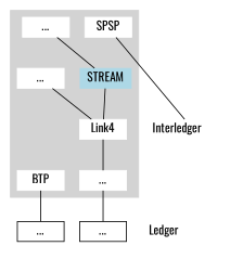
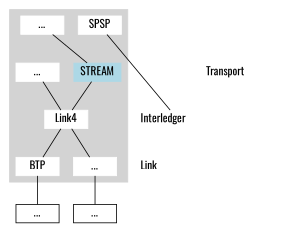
  graph {
    fontname=Oswald
    newrank=true
    node [fontname=Oswald shape=box style=filled]
    edge [fontname=Oswald]
    n1 [color=white height=.1 label=SPSP]
    n2 [color=white height=.1 label="..."]
+   n3 [height=.1 label="Transport\l" shape=plaintext width=1.5 style=""]
    n4 [color=lightblue height=.1 label=STREAM]
    n5 [color=white height=.1 label="..."]
    n6 [height=.1 label="Interledger\l" shape=plaintext width=1.5 style=""]
    n7 [color=white height=.1 label=Link4]
+   n8 [height=.1 label="Link\l" shape=plaintext width=1.5 style=""]
    n9 [color=white height=.1 label=BTP]
    n10 [color=white height=.1 label="..."]
-   n11 [height=.1 label="Ledger\l" shape=plaintext width=1.5 style=""]
    n12 [height=.1 label="..." style=""]
    n13 [height=.1 label="..." style=""]
    subgraph sub_1 {
      rank=same
      n1
      n2
    }
    subgraph sub_2 {
      rank=same
+     n3
      n4
      n5
    }
    subgraph sub_3 {
      rank=same
      n6
      n7
    }
    subgraph sub_4 {
      rank=same
+     n8
      n9
      n10
    }
    subgraph sub_5 {
      rank=same
-     n11
      n12
      n13
    }
    subgraph cluster_6 {
      color=lightgrey
      style=filled
      n1
      n2
      n4
      n5
      n7
      n9
      n10
    }
    subgraph cluster_7 {
      color=white
      style=filled
      n12
      n13
    }
    n1 -- n6
    n2 -- n4
    n4 -- n7
    n5 -- n7
+   n7 -- n9
    n7 -- n10
    n9 -- n12
    n10 -- n13
  }
